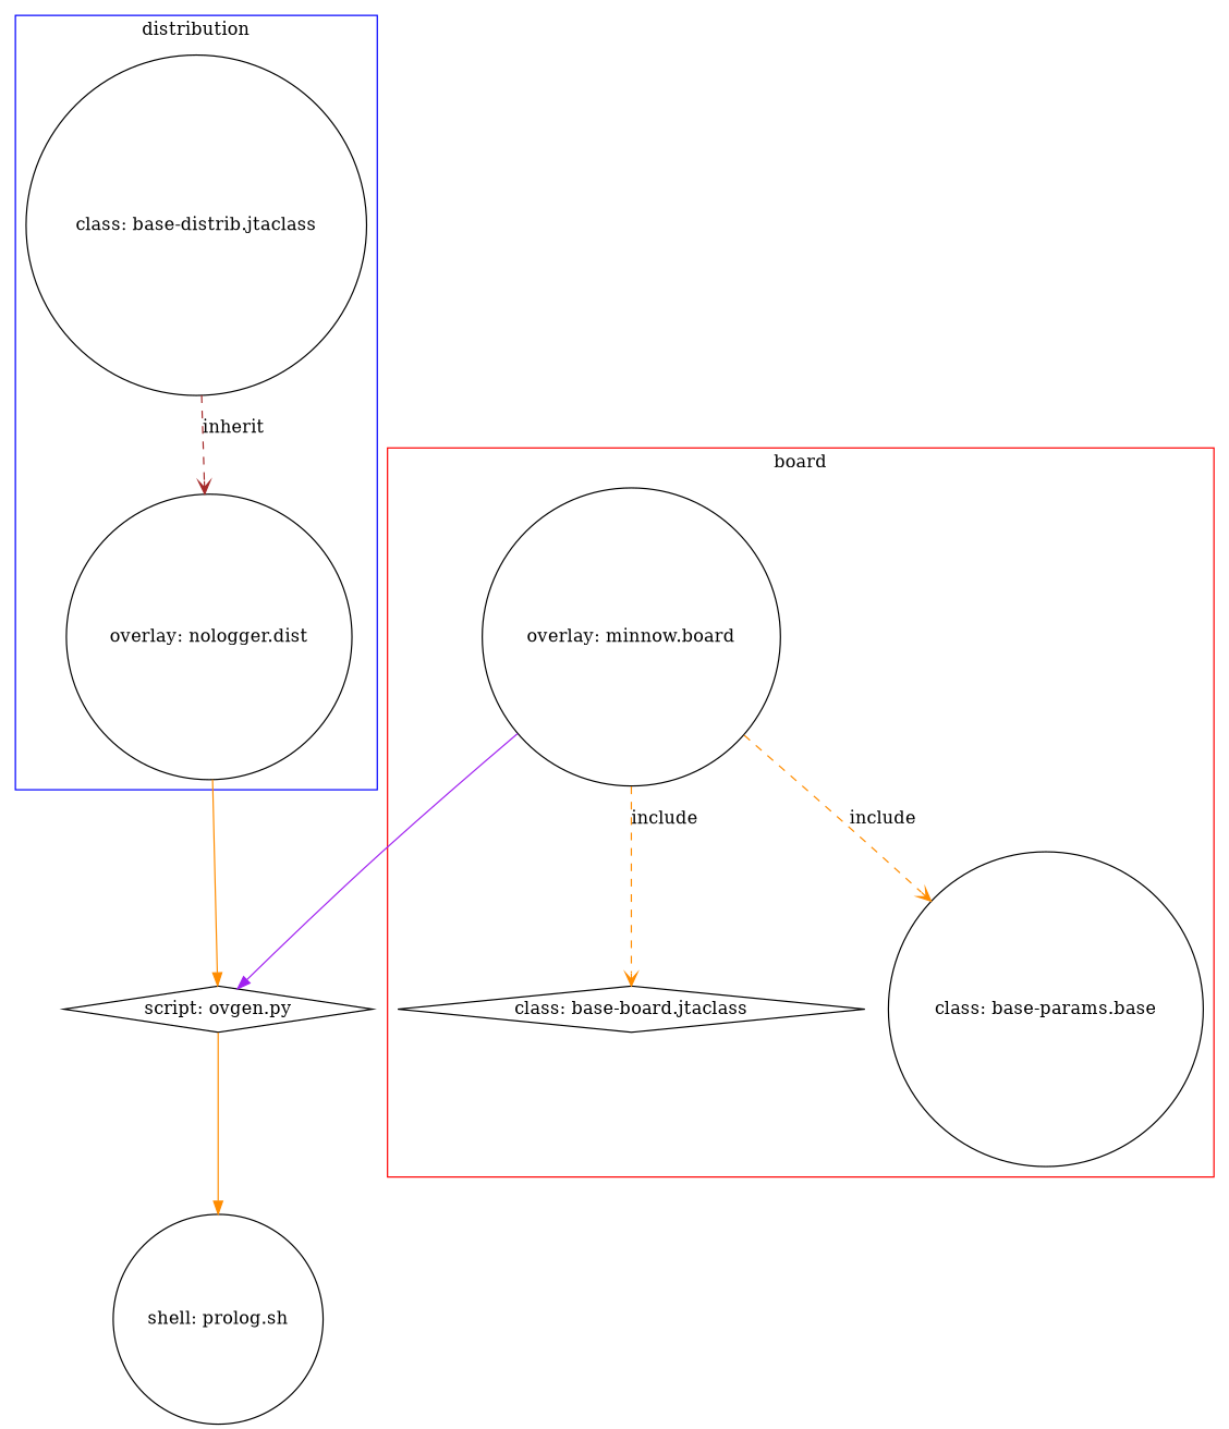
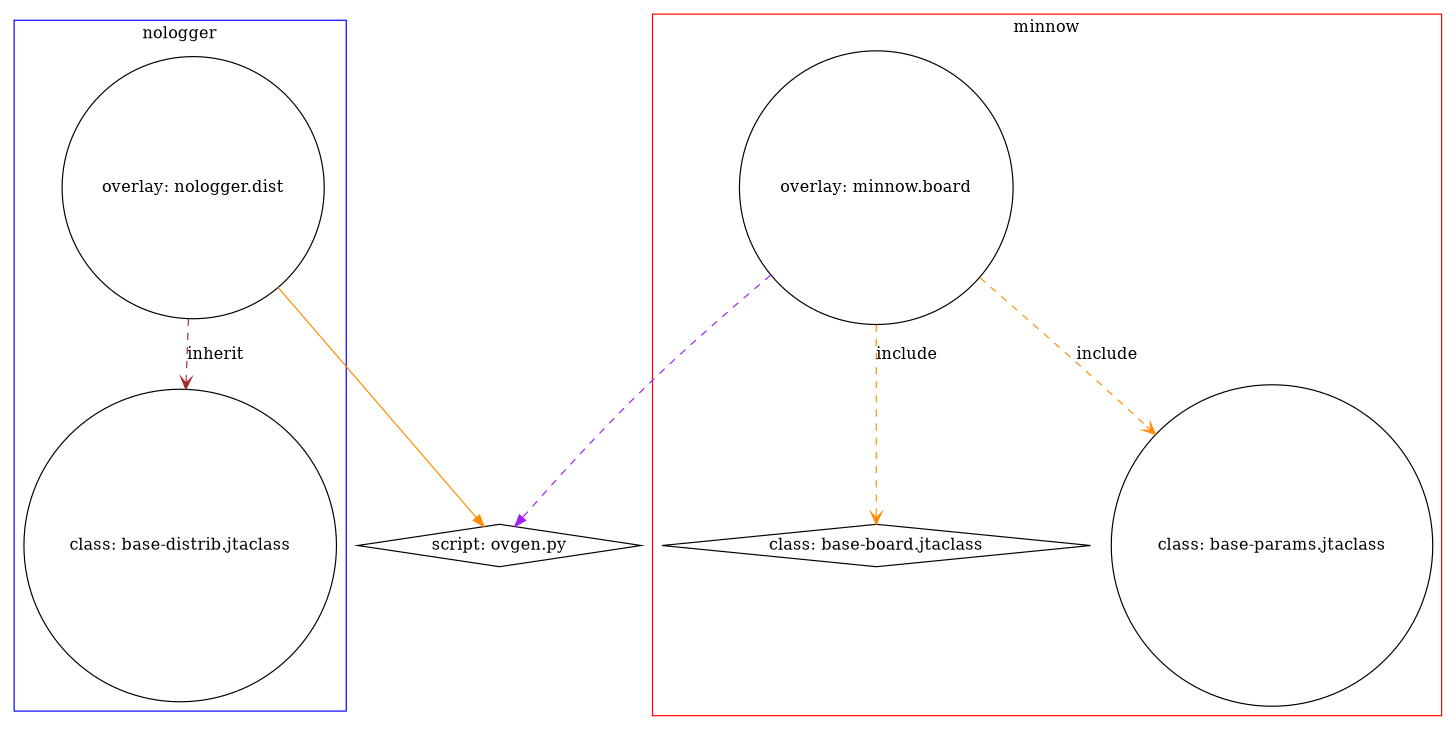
  digraph {
    rank=same
    node [shape=circle]
    edge [color=darkorange]
    n1 [label="class: base-distrib.jtaclass"]
    n2 [label="overlay: nologger.dist"]
    n3 [label="class: base-board.jtaclass" shape=diamond]
-   n4 [label="class: base-params.base"]
+   n4 [label="class: base-params.jtaclass"]
    n5 [label="overlay: minnow.board"]
    n6 [label="script: ovgen.py" shape=diamond]
-   n7 [label="shell: prolog.sh"]
    subgraph cluster_1 {
      color=blue
-     label=distribution
+     label=nologger
      n1
      n2
    }
    subgraph cluster_2 {
      color=red
-     label=board
+     label=minnow
      n3
      n4
      n5
    }
-   n1 -> n2 [arrowhead=vee color=brown label=inherit style=dashed]
+   n2 -> n1 [arrowhead=vee color=brown label=inherit style=dashed]
    n2 -> n6
    n5 -> n3 [arrowhead=vee label=include style=dashed]
    n5 -> n4 [arrowhead=vee label=include style=dashed]
-   n5 -> n6 [color=purple]
-   n6 -> n7
+   n5 -> n6 [color=purple style=dashed]
  }
